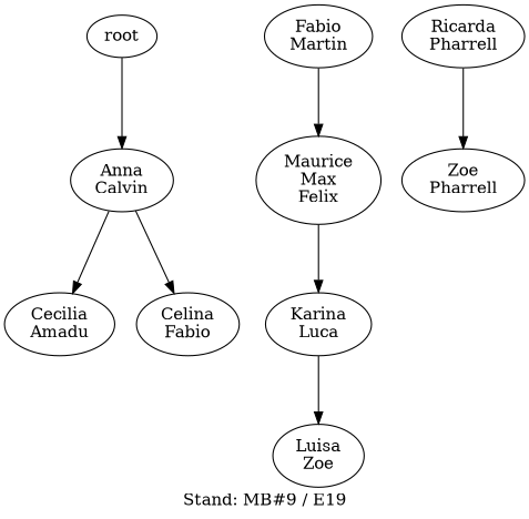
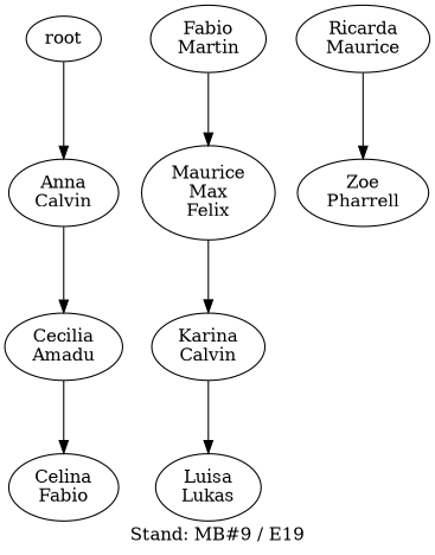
  digraph {
    label="Stand: MB#9 / E19"
    labelloc=b
    ranksep=0.8
    n1 [label="Anna\nCalvin"]
    n2 [label="Cecilia\nAmadu"]
    n3 [label="Celina\nFabio"]
    root
    n5 [label="Fabio\nMartin"]
    n6 [label="Maurice\nMax\nFelix"]
-   n7 [label="Karina\nLuca"]
-   n8 [label="Luisa\nZoe"]
-   n9 [label="Ricarda\nPharrell"]
+   n7 [label="Karina\nCalvin"]
+   n8 [label="Luisa\nLukas"]
+   n9 [label="Ricarda\nMaurice"]
    n10 [label="Zoe\nPharrell"]
    n1 -> n2
-   n1 -> n3
+   n2 -> n3
    root -> n1
    n5 -> n6
    n6 -> n7
    n7 -> n8
    n9 -> n10
  }
